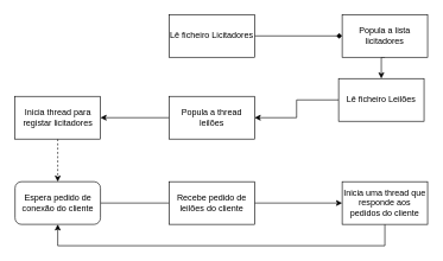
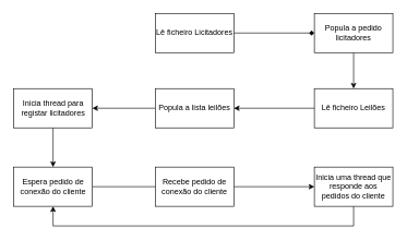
  <mxCell id="0" />
  <mxCell id="1" parent="0" />
  <mxCell id="2" style="edgeStyle=orthogonalEdgeStyle;rounded=0;orthogonalLoop=1;jettySize=auto;html=1;exitX=1;exitY=0.5;exitDx=0;exitDy=0;entryX=0;entryY=0.5;entryDx=0;entryDy=0;endArrow=diamond;" edge="1" parent="1" source="3" target="15"><mxGeometry relative="1" as="geometry" /></mxCell>
  <mxCell id="3" value="Lê ficheiro Licitadores" style="rounded=0;whiteSpace=wrap;html=1;" vertex="1" parent="1"><mxGeometry x="237" y="20" width="120" height="60" as="geometry" /></mxCell>
  <mxCell id="4" style="edgeStyle=orthogonalEdgeStyle;rounded=0;orthogonalLoop=1;jettySize=auto;html=1;exitX=0;exitY=0.5;exitDx=0;exitDy=0;entryX=1;entryY=0.5;entryDx=0;entryDy=0;" edge="1" parent="1" source="5" target="17"><mxGeometry relative="1" as="geometry" /></mxCell>
- <mxCell id="5" value="Lê ficheiro Leilões" style="rounded=0;whiteSpace=wrap;html=1;" vertex="1" parent="1"><mxGeometry x="475" y="110" width="120" height="60" as="geometry" /></mxCell>
- <mxCell id="6" style="edgeStyle=orthogonalEdgeStyle;rounded=0;orthogonalLoop=1;jettySize=auto;html=1;exitX=0.5;exitY=1;exitDx=0;exitDy=0;entryX=0.5;entryY=0;entryDx=0;entryDy=0;dashed=1;" edge="1" parent="1" source="7" target="9"><mxGeometry relative="1" as="geometry" /></mxCell>
+ <mxCell id="5" value="Lê ficheiro Leilões" style="rounded=0;whiteSpace=wrap;html=1;" vertex="1" parent="1"><mxGeometry x="480" y="135" width="120" height="60" as="geometry" /></mxCell>
+ <mxCell id="6" style="edgeStyle=orthogonalEdgeStyle;rounded=0;orthogonalLoop=1;jettySize=auto;html=1;exitX=0.5;exitY=1;exitDx=0;exitDy=0;entryX=0.5;entryY=0;entryDx=0;entryDy=0;" edge="1" parent="1" source="7" target="9"><mxGeometry relative="1" as="geometry" /></mxCell>
  <mxCell id="7" value="Inicia thread para registar licitadores" style="rounded=0;whiteSpace=wrap;html=1;" vertex="1" parent="1"><mxGeometry x="20.5" y="135" width="120" height="60" as="geometry" /></mxCell>
  <mxCell id="8" style="edgeStyle=orthogonalEdgeStyle;rounded=0;orthogonalLoop=1;jettySize=auto;html=1;exitX=1;exitY=0.5;exitDx=0;exitDy=0;entryX=0;entryY=0.5;entryDx=0;entryDy=0;endArrow=none;" edge="1" parent="1" source="9" target="11"><mxGeometry relative="1" as="geometry" /></mxCell>
- <mxCell id="9" value="Espera pedido de conexão do cliente" style="whiteSpace=wrap;html=1;rounded=1;" vertex="1" parent="1"><mxGeometry x="20.5" y="255" width="120" height="60" as="geometry" /></mxCell>
+ <mxCell id="9" value="Espera pedido de conexão do cliente" style="rounded=0;whiteSpace=wrap;html=1;" vertex="1" parent="1"><mxGeometry x="20.5" y="255" width="120" height="60" as="geometry" /></mxCell>
  <mxCell id="10" style="edgeStyle=orthogonalEdgeStyle;rounded=0;orthogonalLoop=1;jettySize=auto;html=1;exitX=1;exitY=0.5;exitDx=0;exitDy=0;entryX=0;entryY=0.5;entryDx=0;entryDy=0;" edge="1" parent="1" source="11" target="13"><mxGeometry relative="1" as="geometry" /></mxCell>
- <mxCell id="11" value="Recebe pedido de leilões do cliente" style="rounded=0;whiteSpace=wrap;html=1;" vertex="1" parent="1"><mxGeometry x="237" y="255" width="120" height="60" as="geometry" /></mxCell>
+ <mxCell id="11" value="Recebe pedido de conexão do cliente" style="rounded=0;whiteSpace=wrap;html=1;" vertex="1" parent="1"><mxGeometry x="237" y="255" width="120" height="60" as="geometry" /></mxCell>
  <mxCell id="12" style="edgeStyle=orthogonalEdgeStyle;rounded=0;orthogonalLoop=1;jettySize=auto;html=1;exitX=0.5;exitY=1;exitDx=0;exitDy=0;entryX=0.5;entryY=1;entryDx=0;entryDy=0;" edge="1" parent="1" source="13" target="9"><mxGeometry relative="1" as="geometry"><Array as="points"><mxPoint x="540" y="345" /><mxPoint x="81" y="345" /></Array></mxGeometry></mxCell>
  <mxCell id="13" value="Inicia uma thread que responde aos pedidos do cliente" style="rounded=0;whiteSpace=wrap;html=1;" vertex="1" parent="1"><mxGeometry x="480" y="255" width="120" height="60" as="geometry" /></mxCell>
  <mxCell id="14" style="edgeStyle=orthogonalEdgeStyle;rounded=0;orthogonalLoop=1;jettySize=auto;html=1;exitX=0.5;exitY=1;exitDx=0;exitDy=0;entryX=0.5;entryY=0;entryDx=0;entryDy=0;" edge="1" parent="1" source="15" target="5"><mxGeometry relative="1" as="geometry" /></mxCell>
- <mxCell id="15" value="Popula a lista licitadores" style="rounded=0;whiteSpace=wrap;html=1;" vertex="1" parent="1"><mxGeometry x="480" y="20" width="120" height="60" as="geometry" /></mxCell>
+ <mxCell id="15" value="Popula a pedido licitadores" style="rounded=0;whiteSpace=wrap;html=1;" vertex="1" parent="1"><mxGeometry x="480" y="20" width="120" height="60" as="geometry" /></mxCell>
  <mxCell id="16" style="edgeStyle=orthogonalEdgeStyle;rounded=0;orthogonalLoop=1;jettySize=auto;html=1;exitX=0;exitY=0.5;exitDx=0;exitDy=0;entryX=1;entryY=0.5;entryDx=0;entryDy=0;" edge="1" parent="1" source="17" target="7"><mxGeometry relative="1" as="geometry" /></mxCell>
- <mxCell id="17" value="Popula a thread leilões" style="rounded=0;whiteSpace=wrap;html=1;" vertex="1" parent="1"><mxGeometry x="237" y="135" width="120" height="60" as="geometry" /></mxCell>
+ <mxCell id="17" value="Popula a lista leilões" style="rounded=0;whiteSpace=wrap;html=1;" vertex="1" parent="1"><mxGeometry x="237" y="135" width="120" height="60" as="geometry" /></mxCell>
